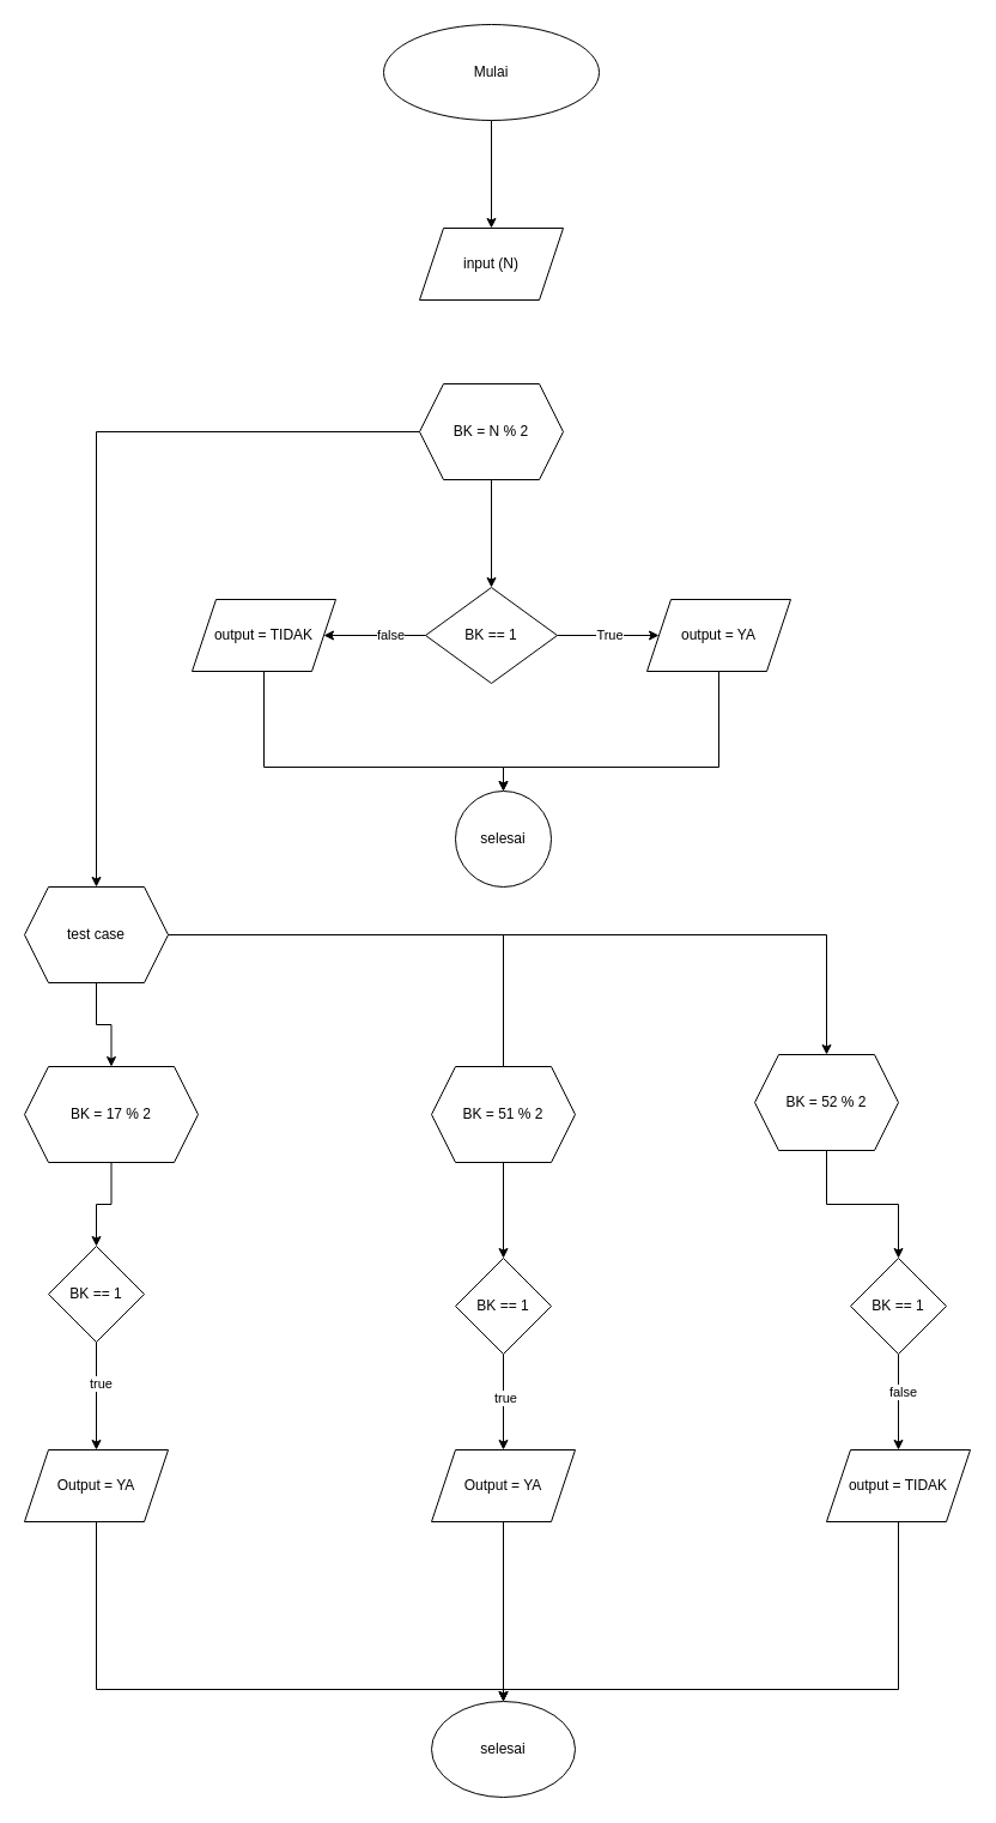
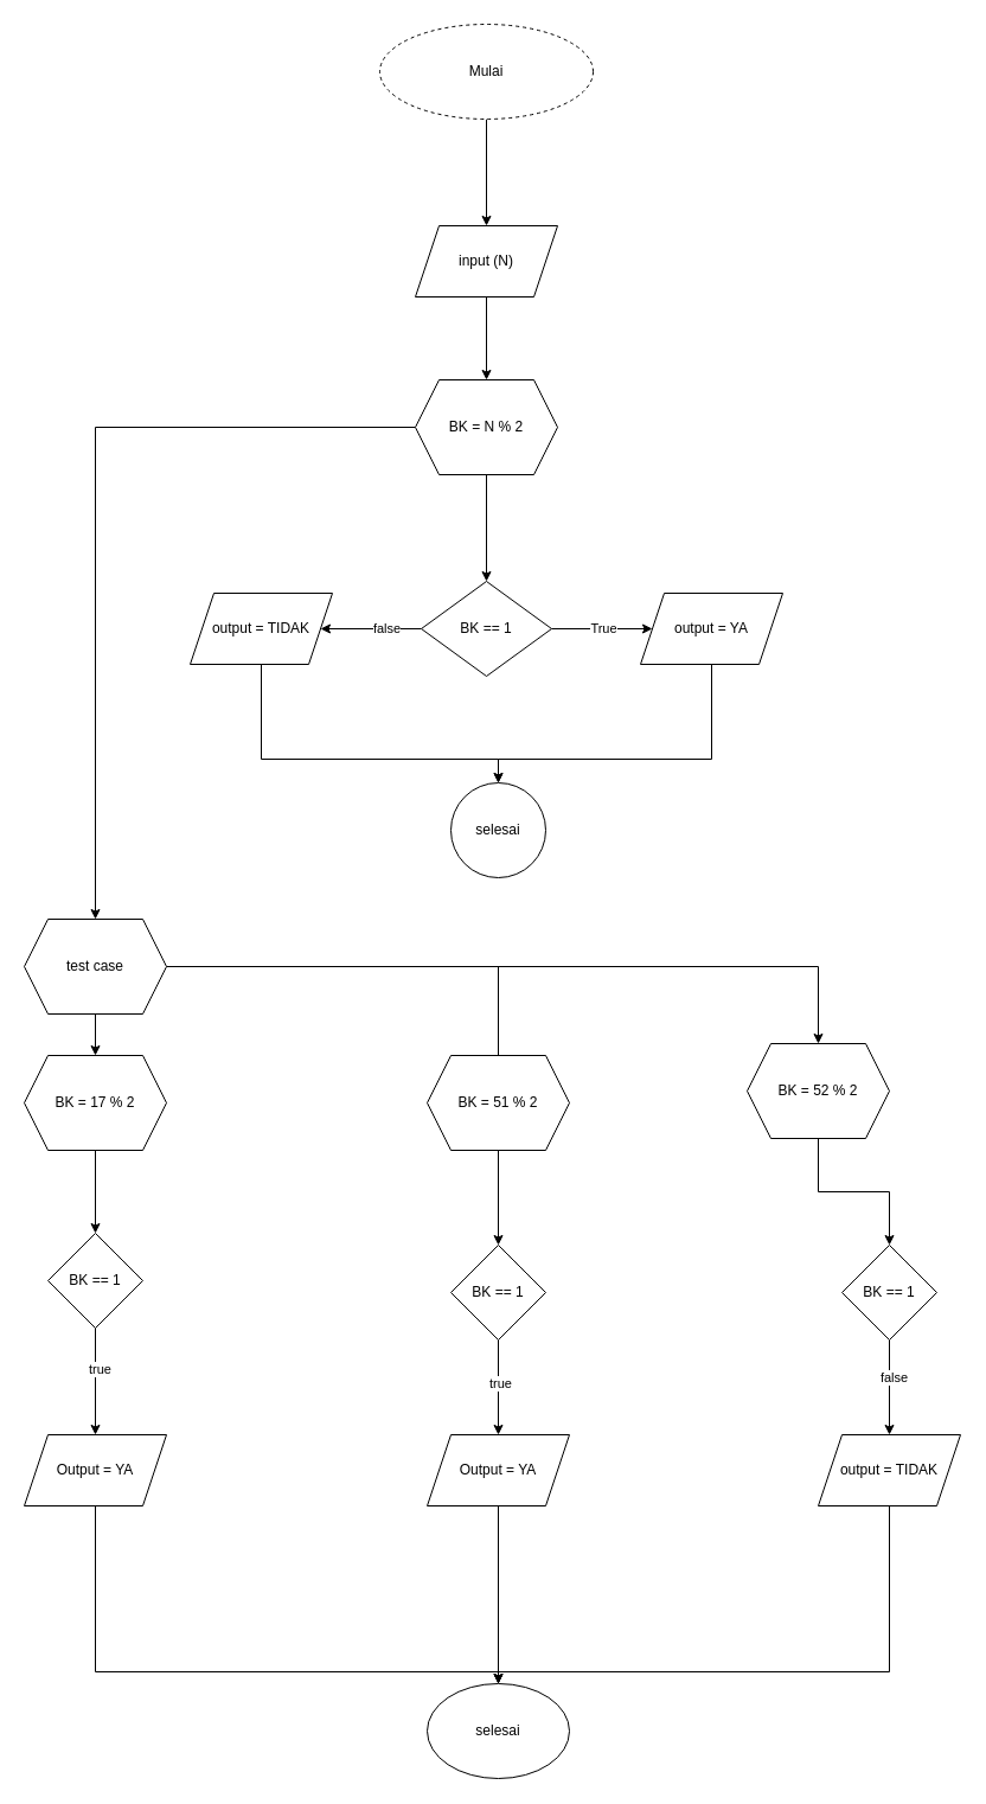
  <mxCell id="0" />
  <mxCell id="1" parent="0" />
  <mxCell id="2" value="" style="edgeStyle=orthogonalEdgeStyle;rounded=0;orthogonalLoop=1;jettySize=auto;html=1;" edge="1" parent="1" source="3" target="5"><mxGeometry relative="1" as="geometry" /></mxCell>
- <mxCell id="3" value="Mulai" style="ellipse;whiteSpace=wrap;html=1;" vertex="1" parent="1"><mxGeometry x="320" y="20" width="180" height="80" as="geometry" /></mxCell>
+ <mxCell id="3" value="Mulai" style="ellipse;whiteSpace=wrap;html=1;dashed=1;" vertex="1" parent="1"><mxGeometry x="320" y="20" width="180" height="80" as="geometry" /></mxCell>
+ <mxCell id="4" value="" style="edgeStyle=orthogonalEdgeStyle;rounded=0;orthogonalLoop=1;jettySize=auto;html=1;" edge="1" parent="1" source="5" target="8"><mxGeometry relative="1" as="geometry" /></mxCell>
  <mxCell id="5" value="input (N)" style="shape=parallelogram;perimeter=parallelogramPerimeter;whiteSpace=wrap;html=1;fixedSize=1;" vertex="1" parent="1"><mxGeometry x="350" y="190" width="120" height="60" as="geometry" /></mxCell>
  <mxCell id="6" value="" style="rounded=0;orthogonalLoop=1;jettySize=auto;html=1;" edge="1" parent="1" source="8" target="13"><mxGeometry relative="1" as="geometry" /></mxCell>
  <mxCell id="7" value="" style="edgeStyle=orthogonalEdgeStyle;rounded=0;orthogonalLoop=1;jettySize=auto;html=1;" edge="1" parent="1" source="8" target="22"><mxGeometry relative="1" as="geometry" /></mxCell>
  <mxCell id="8" value="BK = N % 2" style="shape=hexagon;perimeter=hexagonPerimeter2;whiteSpace=wrap;html=1;fixedSize=1;" vertex="1" parent="1"><mxGeometry x="350" y="320" width="120" height="80" as="geometry" /></mxCell>
  <mxCell id="9" value="" style="edgeStyle=orthogonalEdgeStyle;rounded=0;orthogonalLoop=1;jettySize=auto;html=1;" edge="1" parent="1" source="13" target="15"><mxGeometry relative="1" as="geometry" /></mxCell>
  <mxCell id="10" value="True" style="edgeLabel;html=1;align=center;verticalAlign=middle;resizable=0;points=[];" vertex="1" connectable="0" parent="9"><mxGeometry x="0.007" y="1" relative="1" as="geometry"><mxPoint as="offset" /></mxGeometry></mxCell>
  <mxCell id="11" value="" style="edgeStyle=orthogonalEdgeStyle;rounded=0;orthogonalLoop=1;jettySize=auto;html=1;" edge="1" parent="1" source="13" target="17"><mxGeometry relative="1" as="geometry" /></mxCell>
  <mxCell id="12" value="false" style="edgeLabel;html=1;align=center;verticalAlign=middle;resizable=0;points=[];" vertex="1" connectable="0" parent="11"><mxGeometry x="-0.289" y="-1" relative="1" as="geometry"><mxPoint as="offset" /></mxGeometry></mxCell>
  <mxCell id="13" value="BK == 1" style="rhombus;whiteSpace=wrap;html=1;" vertex="1" parent="1"><mxGeometry x="355" y="490" width="110" height="80" as="geometry" /></mxCell>
  <mxCell id="14" style="edgeStyle=orthogonalEdgeStyle;rounded=0;orthogonalLoop=1;jettySize=auto;html=1;" edge="1" parent="1" source="15" target="18"><mxGeometry relative="1" as="geometry"><Array as="points"><mxPoint x="600" y="640" /><mxPoint x="420" y="640" /></Array></mxGeometry></mxCell>
  <mxCell id="15" value="output = YA" style="shape=parallelogram;perimeter=parallelogramPerimeter;whiteSpace=wrap;html=1;fixedSize=1;" vertex="1" parent="1"><mxGeometry x="540" y="500" width="120" height="60" as="geometry" /></mxCell>
  <mxCell id="16" value="" style="rounded=0;orthogonalLoop=1;jettySize=auto;html=1;edgeStyle=orthogonalEdgeStyle;" edge="1" parent="1" source="17" target="18"><mxGeometry relative="1" as="geometry"><Array as="points"><mxPoint x="220" y="640" /><mxPoint x="420" y="640" /></Array></mxGeometry></mxCell>
  <mxCell id="17" value="output = TIDAK" style="shape=parallelogram;perimeter=parallelogramPerimeter;whiteSpace=wrap;html=1;fixedSize=1;" vertex="1" parent="1"><mxGeometry x="160" y="500" width="120" height="60" as="geometry" /></mxCell>
  <mxCell id="18" value="selesai" style="ellipse;whiteSpace=wrap;html=1;" vertex="1" parent="1"><mxGeometry x="380" y="660" width="80" height="80" as="geometry" /></mxCell>
  <mxCell id="19" value="" style="edgeStyle=orthogonalEdgeStyle;rounded=0;orthogonalLoop=1;jettySize=auto;html=1;" edge="1" parent="1" source="22" target="24"><mxGeometry relative="1" as="geometry" /></mxCell>
  <mxCell id="20" value="" style="edgeStyle=orthogonalEdgeStyle;rounded=0;orthogonalLoop=1;jettySize=auto;html=1;endArrow=none;" edge="1" parent="1" source="22" target="31"><mxGeometry relative="1" as="geometry" /></mxCell>
  <mxCell id="21" value="" style="edgeStyle=orthogonalEdgeStyle;rounded=0;orthogonalLoop=1;jettySize=auto;html=1;" edge="1" parent="1" source="22" target="38"><mxGeometry relative="1" as="geometry" /></mxCell>
- <mxCell id="22" value="test case" style="shape=hexagon;perimeter=hexagonPerimeter2;whiteSpace=wrap;html=1;fixedSize=1;" vertex="1" parent="1"><mxGeometry x="20" y="740" width="120" height="80" as="geometry" /></mxCell>
+ <mxCell id="22" value="test case" style="shape=hexagon;perimeter=hexagonPerimeter2;whiteSpace=wrap;html=1;fixedSize=1;" vertex="1" parent="1"><mxGeometry x="20" y="775" width="120" height="80" as="geometry" /></mxCell>
  <mxCell id="23" value="" style="edgeStyle=orthogonalEdgeStyle;rounded=0;orthogonalLoop=1;jettySize=auto;html=1;" edge="1" parent="1" source="24" target="27"><mxGeometry relative="1" as="geometry" /></mxCell>
- <mxCell id="24" value="BK = 17 % 2" style="shape=hexagon;perimeter=hexagonPerimeter2;whiteSpace=wrap;html=1;fixedSize=1;" vertex="1" parent="1"><mxGeometry x="20" y="890" width="145" height="80" as="geometry" /></mxCell>
+ <mxCell id="24" value="BK = 17 % 2" style="shape=hexagon;perimeter=hexagonPerimeter2;whiteSpace=wrap;html=1;fixedSize=1;" vertex="1" parent="1"><mxGeometry x="20" y="890" width="120" height="80" as="geometry" /></mxCell>
  <mxCell id="25" value="" style="edgeStyle=orthogonalEdgeStyle;rounded=0;orthogonalLoop=1;jettySize=auto;html=1;" edge="1" parent="1" source="27" target="29"><mxGeometry relative="1" as="geometry" /></mxCell>
  <mxCell id="26" value="true" style="edgeLabel;html=1;align=center;verticalAlign=middle;resizable=0;points=[];" vertex="1" connectable="0" parent="25"><mxGeometry x="-0.236" y="3" relative="1" as="geometry"><mxPoint as="offset" /></mxGeometry></mxCell>
  <mxCell id="27" value="BK == 1" style="rhombus;whiteSpace=wrap;html=1;" vertex="1" parent="1"><mxGeometry x="40" y="1040" width="80" height="80" as="geometry" /></mxCell>
  <mxCell id="28" value="" style="edgeStyle=orthogonalEdgeStyle;rounded=0;orthogonalLoop=1;jettySize=auto;html=1;" edge="1" parent="1" source="29" target="44"><mxGeometry relative="1" as="geometry"><mxPoint x="80" y="1340" as="targetPoint" /><Array as="points"><mxPoint x="80" y="1410" /><mxPoint x="420" y="1410" /></Array></mxGeometry></mxCell>
  <mxCell id="29" value="Output = YA" style="shape=parallelogram;perimeter=parallelogramPerimeter;whiteSpace=wrap;html=1;fixedSize=1;" vertex="1" parent="1"><mxGeometry x="20" y="1210" width="120" height="60" as="geometry" /></mxCell>
  <mxCell id="30" value="" style="edgeStyle=orthogonalEdgeStyle;rounded=0;orthogonalLoop=1;jettySize=auto;html=1;" edge="1" parent="1" source="31" target="34"><mxGeometry relative="1" as="geometry" /></mxCell>
  <mxCell id="31" value="BK = 51 % 2" style="shape=hexagon;perimeter=hexagonPerimeter2;whiteSpace=wrap;html=1;fixedSize=1;" vertex="1" parent="1"><mxGeometry x="360" y="890" width="120" height="80" as="geometry" /></mxCell>
  <mxCell id="32" value="" style="edgeStyle=orthogonalEdgeStyle;rounded=0;orthogonalLoop=1;jettySize=auto;html=1;" edge="1" parent="1" source="34" target="36"><mxGeometry relative="1" as="geometry" /></mxCell>
  <mxCell id="33" value="true" style="edgeLabel;html=1;align=center;verticalAlign=middle;resizable=0;points=[];" vertex="1" connectable="0" parent="32"><mxGeometry x="-0.102" y="1" relative="1" as="geometry"><mxPoint as="offset" /></mxGeometry></mxCell>
  <mxCell id="34" value="BK == 1" style="rhombus;whiteSpace=wrap;html=1;" vertex="1" parent="1"><mxGeometry x="380" y="1050" width="80" height="80" as="geometry" /></mxCell>
  <mxCell id="35" style="edgeStyle=orthogonalEdgeStyle;rounded=0;orthogonalLoop=1;jettySize=auto;html=1;entryX=0.5;entryY=0;entryDx=0;entryDy=0;" edge="1" parent="1" source="36" target="44"><mxGeometry relative="1" as="geometry" /></mxCell>
  <mxCell id="36" value="Output = YA" style="shape=parallelogram;perimeter=parallelogramPerimeter;whiteSpace=wrap;html=1;fixedSize=1;" vertex="1" parent="1"><mxGeometry x="360" y="1210" width="120" height="60" as="geometry" /></mxCell>
  <mxCell id="37" value="" style="edgeStyle=orthogonalEdgeStyle;rounded=0;orthogonalLoop=1;jettySize=auto;html=1;" edge="1" parent="1" source="38" target="41"><mxGeometry relative="1" as="geometry" /></mxCell>
  <mxCell id="38" value="BK = 52 % 2" style="shape=hexagon;perimeter=hexagonPerimeter2;whiteSpace=wrap;html=1;fixedSize=1;" vertex="1" parent="1"><mxGeometry x="630" y="880" width="120" height="80" as="geometry" /></mxCell>
  <mxCell id="39" value="" style="edgeStyle=orthogonalEdgeStyle;rounded=0;orthogonalLoop=1;jettySize=auto;html=1;" edge="1" parent="1" source="41" target="43"><mxGeometry relative="1" as="geometry" /></mxCell>
  <mxCell id="40" value="false" style="edgeLabel;html=1;align=center;verticalAlign=middle;resizable=0;points=[];" vertex="1" connectable="0" parent="39"><mxGeometry x="-0.236" y="3" relative="1" as="geometry"><mxPoint as="offset" /></mxGeometry></mxCell>
  <mxCell id="41" value="BK == 1" style="rhombus;whiteSpace=wrap;html=1;" vertex="1" parent="1"><mxGeometry x="710" y="1050" width="80" height="80" as="geometry" /></mxCell>
  <mxCell id="42" style="edgeStyle=orthogonalEdgeStyle;rounded=0;orthogonalLoop=1;jettySize=auto;html=1;" edge="1" parent="1" source="43" target="44"><mxGeometry relative="1" as="geometry"><Array as="points"><mxPoint x="750" y="1410" /><mxPoint x="420" y="1410" /></Array></mxGeometry></mxCell>
  <mxCell id="43" value="output = TIDAK" style="shape=parallelogram;perimeter=parallelogramPerimeter;whiteSpace=wrap;html=1;fixedSize=1;" vertex="1" parent="1"><mxGeometry x="690" y="1210" width="120" height="60" as="geometry" /></mxCell>
  <mxCell id="44" value="selesai" style="ellipse;whiteSpace=wrap;html=1;" vertex="1" parent="1"><mxGeometry x="360" y="1420" width="120" height="80" as="geometry" /></mxCell>
